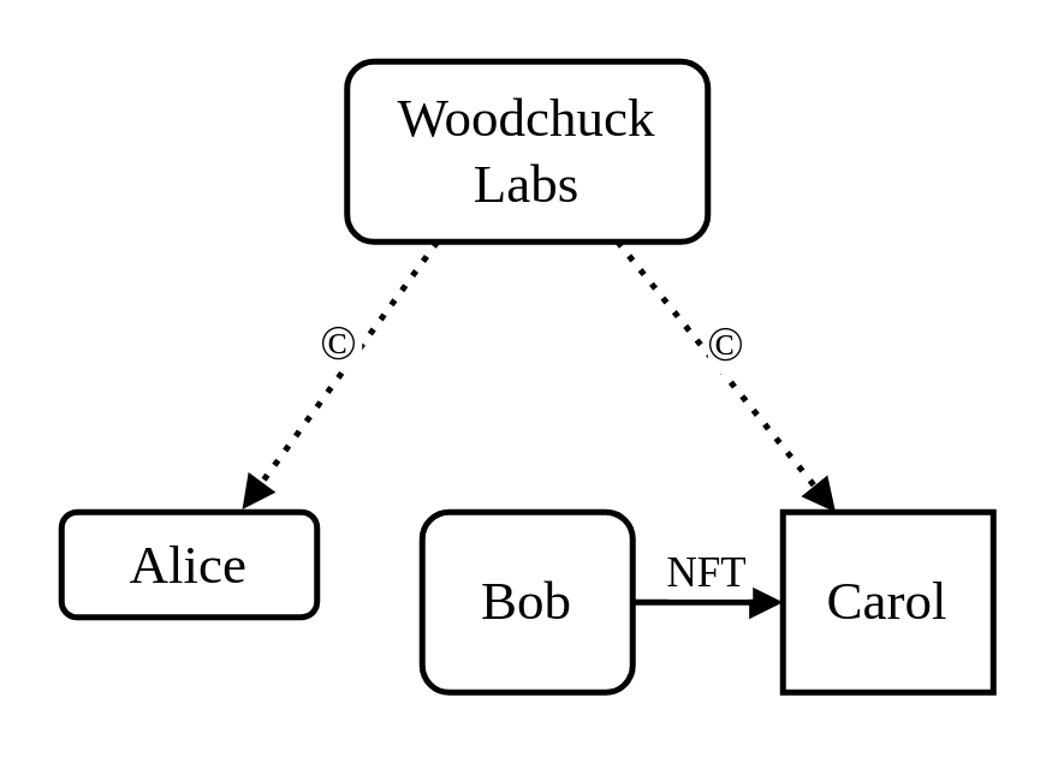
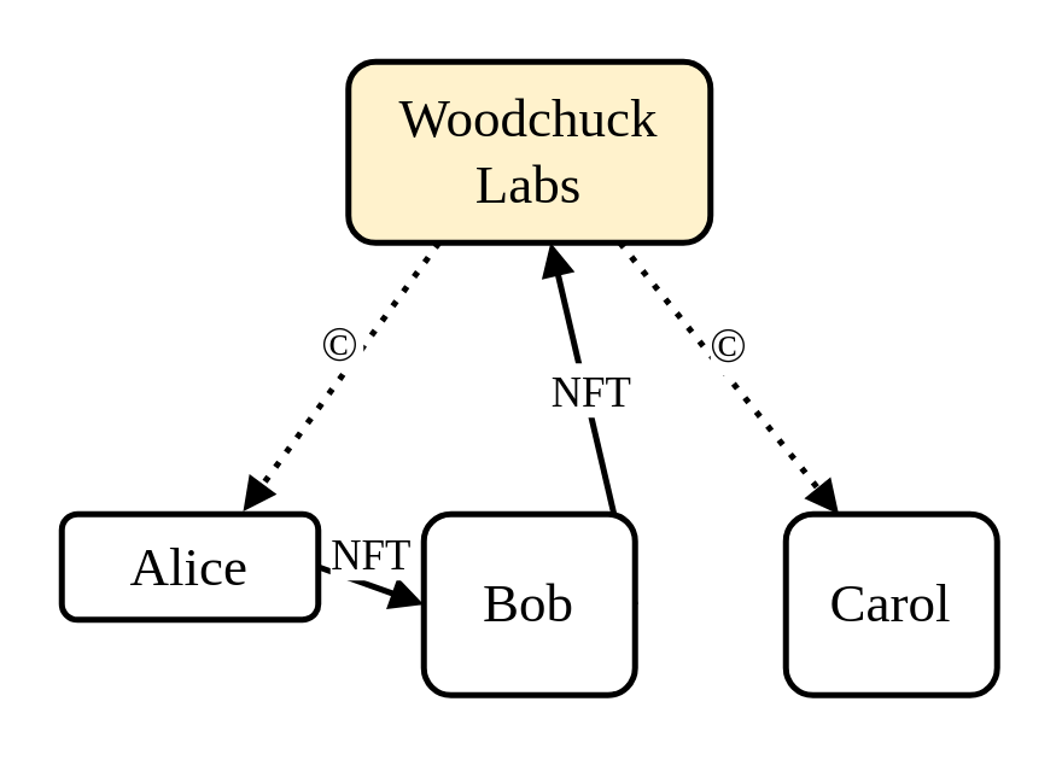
  <mxCell id="0" />
  <mxCell id="1" parent="0" />
  <mxCell id="2" value="©" style="edgeStyle=none;rounded=0;orthogonalLoop=1;jettySize=auto;html=0;entryX=0.707;entryY=-0.025;entryDx=0;entryDy=0;fontFamily=Georgia;fontSize=16;endArrow=block;endFill=1;strokeWidth=2;dashed=1;dashPattern=1 2;verticalAlign=bottom;exitX=0.25;exitY=1;exitDx=0;exitDy=0;entryPerimeter=0;" edge="1" parent="1" source="3" target="5"><mxGeometry relative="1" as="geometry"><mxPoint x="160" y="90" as="sourcePoint" /></mxGeometry></mxCell>
- <mxCell id="3" value="&lt;font style=&quot;font-size: 18px&quot;&gt;Woodchuck Labs&lt;/font&gt;" style="rounded=1;whiteSpace=wrap;html=1;fontFamily=Georgia;strokeWidth=2;" vertex="1" parent="1"><mxGeometry x="115" y="20" width="120" height="60" as="geometry" /></mxCell>
+ <mxCell id="3" value="&lt;font style=&quot;font-size: 18px&quot;&gt;Woodchuck Labs&lt;/font&gt;" style="rounded=1;whiteSpace=wrap;html=1;fontFamily=Georgia;strokeWidth=2;fillColor=#fff2cc;" vertex="1" parent="1"><mxGeometry x="115" y="20" width="120" height="60" as="geometry" /></mxCell>
+ <mxCell id="4" value="NFT" style="edgeStyle=none;rounded=0;orthogonalLoop=1;jettySize=auto;html=0;exitX=1;exitY=0.5;exitDx=0;exitDy=0;entryX=0;entryY=0.5;entryDx=0;entryDy=0;fontFamily=Georgia;fontSize=14;endArrow=block;endFill=1;strokeWidth=2;verticalAlign=bottom;" edge="1" parent="1" source="5" target="7"><mxGeometry relative="1" as="geometry" /></mxCell>
  <mxCell id="5" value="&lt;font style=&quot;font-size: 18px&quot;&gt;Alice&lt;/font&gt;" style="rounded=1;whiteSpace=wrap;html=1;fontFamily=Georgia;fontSize=12;strokeWidth=2;" vertex="1" parent="1"><mxGeometry x="20" y="170" width="85" height="35" as="geometry" /></mxCell>
- <mxCell id="6" value="NFT" style="edgeStyle=none;rounded=0;orthogonalLoop=1;jettySize=auto;html=0;exitX=1;exitY=0.5;exitDx=0;exitDy=0;entryX=0;entryY=0.5;entryDx=0;entryDy=0;fontFamily=Georgia;fontSize=14;endArrow=block;endFill=1;strokeWidth=2;verticalAlign=bottom;" edge="1" parent="1" source="7" target="8"><mxGeometry relative="1" as="geometry" /></mxCell>
+ <mxCell id="6" value="NFT" style="edgeStyle=none;rounded=0;orthogonalLoop=1;jettySize=auto;html=0;exitX=1;exitY=0.5;exitDx=0;exitDy=0;fontFamily=Georgia;fontSize=14;endArrow=block;endFill=1;strokeWidth=2;verticalAlign=bottom;" edge="1" parent="1" source="7" target="3"><mxGeometry relative="1" as="geometry" /></mxCell>
  <mxCell id="7" value="&lt;font style=&quot;font-size: 18px&quot;&gt;Bob&lt;/font&gt;" style="rounded=1;whiteSpace=wrap;html=1;fontFamily=Georgia;fontSize=12;strokeWidth=2;" vertex="1" parent="1"><mxGeometry x="140" y="170" width="70" height="60" as="geometry" /></mxCell>
- <mxCell id="8" value="&lt;font style=&quot;font-size: 18px&quot;&gt;Carol&lt;/font&gt;" style="whiteSpace=wrap;html=1;fontFamily=Georgia;fontSize=12;strokeWidth=2;rounded=0;" vertex="1" parent="1"><mxGeometry x="260" y="170" width="70" height="60" as="geometry" /></mxCell>
+ <mxCell id="8" value="&lt;font style=&quot;font-size: 18px&quot;&gt;Carol&lt;/font&gt;" style="rounded=1;whiteSpace=wrap;html=1;fontFamily=Georgia;fontSize=12;strokeWidth=2;" vertex="1" parent="1"><mxGeometry x="260" y="170" width="70" height="60" as="geometry" /></mxCell>
  <mxCell id="9" value="©" style="edgeStyle=none;rounded=0;orthogonalLoop=1;jettySize=auto;html=0;entryX=0.25;entryY=0;entryDx=0;entryDy=0;fontFamily=Georgia;fontSize=16;endArrow=block;endFill=1;strokeWidth=2;dashed=1;dashPattern=1 2;verticalAlign=bottom;exitX=0.75;exitY=1;exitDx=0;exitDy=0;" edge="1" parent="1" source="3" target="8"><mxGeometry relative="1" as="geometry"><mxPoint x="165" y="100" as="sourcePoint" /><mxPoint x="75" y="190" as="targetPoint" /></mxGeometry></mxCell>
